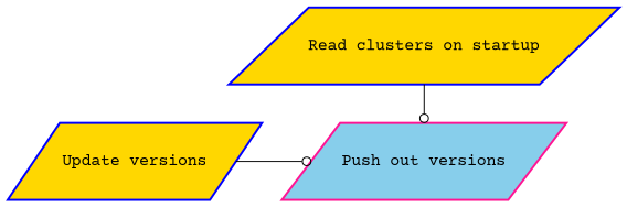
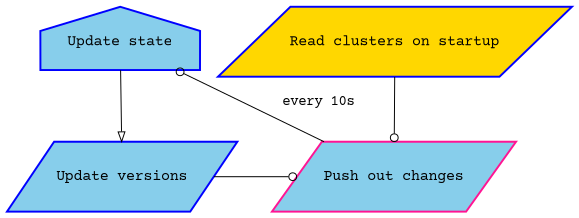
  digraph {
    fontname="Courier Prime"
    node [color=blue fillcolor=gold fontname="Courier Prime" fontsize=15 group=2 penwidth=2 shape=parallelogram style=filled]
    edge [arrowhead=odot fontname="Courier Prime"]
-   n1 [height=1 label="Update versions" width=2]
-   n2 [color=deeppink fillcolor=skyblue height=1 label="Push out versions" width=2]
+   n1 [fillcolor=skyblue height=1 label="Update versions" width=2]
+   n2 [color=deeppink fillcolor=skyblue height=1 label="Push out changes" width=2]
+   n3 [fillcolor=skyblue height=1 label="Update state" shape=house width=2 group=""]
    n4 [group=1 height=1 label="Read clusters on startup" width=2]
    subgraph sub_1 {
      rank=same
      n1
      n2
    }
    n1 -> n2
+   n2 -> n3 [constraint=false label="every 10s\n\n"]
+   n3 -> n1 [arrowhead=onormal]
    n4 -> n2
  }
